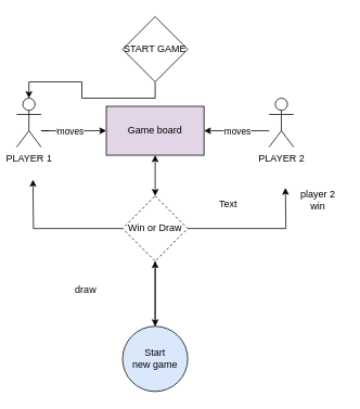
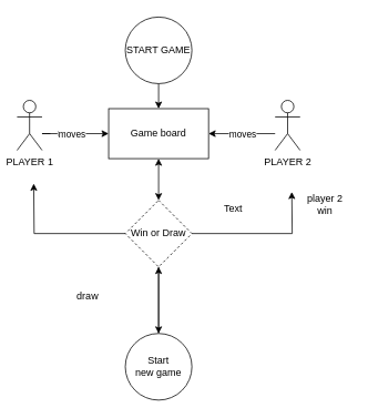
  <mxCell id="0" />
  <mxCell id="1" parent="0" />
- <mxCell id="2" style="edgeStyle=orthogonalEdgeStyle;rounded=0;orthogonalLoop=1;jettySize=auto;html=1;exitX=0.5;exitY=1;exitDx=0;exitDy=0;" edge="1" parent="1" source="3" target="4"><mxGeometry relative="1" as="geometry" /></mxCell>
- <mxCell id="3" value="START GAME" style="rhombus;whiteSpace=wrap;html=1;aspect=fixed;" parent="1" vertex="1"><mxGeometry x="150" y="20" width="80" height="80" as="geometry" /></mxCell>
+ <mxCell id="2" style="edgeStyle=orthogonalEdgeStyle;rounded=0;orthogonalLoop=1;jettySize=auto;html=1;exitX=0.5;exitY=1;exitDx=0;exitDy=0;entryX=0.5;entryY=0;entryDx=0;entryDy=0;" edge="1" parent="1" source="3" target="6"><mxGeometry relative="1" as="geometry" /></mxCell>
+ <mxCell id="3" value="START GAME" style="ellipse;whiteSpace=wrap;html=1;aspect=fixed;" parent="1" vertex="1"><mxGeometry x="150" y="20" width="80" height="80" as="geometry" /></mxCell>
  <mxCell id="4" value="PLAYER 1" style="shape=umlActor;verticalLabelPosition=bottom;verticalAlign=top;html=1;outlineConnect=0;" vertex="1" parent="1"><mxGeometry x="20" y="120" width="30" height="60" as="geometry" /></mxCell>
  <mxCell id="5" value="PLAYER 2" style="shape=umlActor;verticalLabelPosition=bottom;verticalAlign=top;html=1;outlineConnect=0;" vertex="1" parent="1"><mxGeometry x="330" y="120" width="30" height="60" as="geometry" /></mxCell>
- <mxCell id="6" value="Game board" style="rounded=0;whiteSpace=wrap;html=1;fillColor=#e1d5e7;" vertex="1" parent="1"><mxGeometry x="130" y="130" width="120" height="60" as="geometry" /></mxCell>
+ <mxCell id="6" value="Game board" style="rounded=0;whiteSpace=wrap;html=1;" vertex="1" parent="1"><mxGeometry x="130" y="130" width="120" height="60" as="geometry" /></mxCell>
  <mxCell id="7" value="moves" style="endArrow=classic;html=1;rounded=0;entryX=0;entryY=0.5;entryDx=0;entryDy=0;" edge="1" parent="1" target="6"><mxGeometry relative="1" as="geometry"><mxPoint x="60" y="160" as="sourcePoint" /><mxPoint x="310" y="250" as="targetPoint" /><Array as="points"><mxPoint x="50" y="160" /></Array></mxGeometry></mxCell>
  <mxCell id="8" value="moves" style="edgeLabel;resizable=0;html=1;align=center;verticalAlign=middle;" connectable="0" vertex="1" parent="7"><mxGeometry relative="1" as="geometry" /></mxCell>
  <mxCell id="9" value="" style="endArrow=classic;html=1;rounded=0;entryX=1;entryY=0.5;entryDx=0;entryDy=0;" edge="1" parent="1" target="6"><mxGeometry relative="1" as="geometry"><mxPoint x="330" y="160" as="sourcePoint" /><mxPoint x="140" y="250" as="targetPoint" /><Array as="points"><mxPoint x="290" y="160" /></Array></mxGeometry></mxCell>
  <mxCell id="10" value="moves" style="edgeLabel;resizable=0;html=1;align=center;verticalAlign=middle;" connectable="0" vertex="1" parent="9"><mxGeometry relative="1" as="geometry" /></mxCell>
  <mxCell id="11" style="edgeStyle=orthogonalEdgeStyle;rounded=0;orthogonalLoop=1;jettySize=auto;html=1;" edge="1" parent="1" source="14"><mxGeometry relative="1" as="geometry"><mxPoint x="40" y="220" as="targetPoint" /></mxGeometry></mxCell>
  <mxCell id="12" style="edgeStyle=orthogonalEdgeStyle;rounded=0;orthogonalLoop=1;jettySize=auto;html=1;exitX=1;exitY=0.5;exitDx=0;exitDy=0;" edge="1" parent="1" source="14"><mxGeometry relative="1" as="geometry"><mxPoint x="350" y="230" as="targetPoint" /></mxGeometry></mxCell>
  <mxCell id="13" style="edgeStyle=orthogonalEdgeStyle;rounded=0;orthogonalLoop=1;jettySize=auto;html=1;exitX=0.5;exitY=1;exitDx=0;exitDy=0;" edge="1" parent="1" source="14" target="16"><mxGeometry relative="1" as="geometry"><mxPoint x="190" y="380" as="targetPoint" /></mxGeometry></mxCell>
  <mxCell id="14" value="Win or Draw" style="rhombus;whiteSpace=wrap;html=1;dashed=1;" vertex="1" parent="1"><mxGeometry x="150" y="240" width="80" height="80" as="geometry" /></mxCell>
  <mxCell id="15" style="edgeStyle=orthogonalEdgeStyle;rounded=0;orthogonalLoop=1;jettySize=auto;html=1;exitX=0.5;exitY=0;exitDx=0;exitDy=0;entryX=0.5;entryY=1;entryDx=0;entryDy=0;" edge="1" parent="1" source="16" target="14"><mxGeometry relative="1" as="geometry" /></mxCell>
- <mxCell id="16" value="Start&lt;br&gt;new game" style="ellipse;whiteSpace=wrap;html=1;aspect=fixed;fillColor=#dae8fc;" vertex="1" parent="1"><mxGeometry x="150" y="400" width="80" height="80" as="geometry" /></mxCell>
+ <mxCell id="16" value="Start&lt;br&gt;new game" style="ellipse;whiteSpace=wrap;html=1;aspect=fixed;" vertex="1" parent="1"><mxGeometry x="150" y="400" width="80" height="80" as="geometry" /></mxCell>
  <mxCell id="17" value="draw" style="text;html=1;strokeColor=none;fillColor=none;align=center;verticalAlign=middle;whiteSpace=wrap;rounded=0;" vertex="1" parent="1"><mxGeometry x="75" y="340" width="60" height="30" as="geometry" /></mxCell>
  <mxCell id="18" value="" style="endArrow=classic;startArrow=classic;html=1;rounded=0;exitX=0.5;exitY=0;exitDx=0;exitDy=0;" edge="1" parent="1" source="14"><mxGeometry width="50" height="50" relative="1" as="geometry"><mxPoint x="150" y="240" as="sourcePoint" /><mxPoint x="190" y="190" as="targetPoint" /></mxGeometry></mxCell>
  <mxCell id="19" value="player 2 win" style="text;html=1;strokeColor=none;fillColor=none;align=center;verticalAlign=middle;whiteSpace=wrap;rounded=0;" vertex="1" parent="1"><mxGeometry x="360" y="230" width="60" height="30" as="geometry" /></mxCell>
  <mxCell id="20" value="Text" style="text;html=1;strokeColor=none;fillColor=none;align=center;verticalAlign=middle;whiteSpace=wrap;rounded=0;" vertex="1" parent="1"><mxGeometry x="250" y="235" width="60" height="30" as="geometry" /></mxCell>
